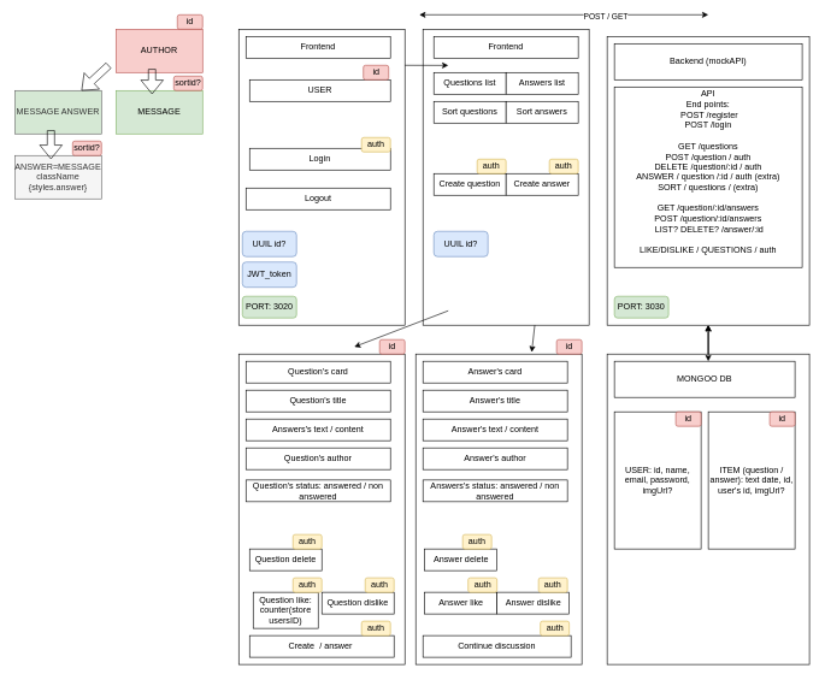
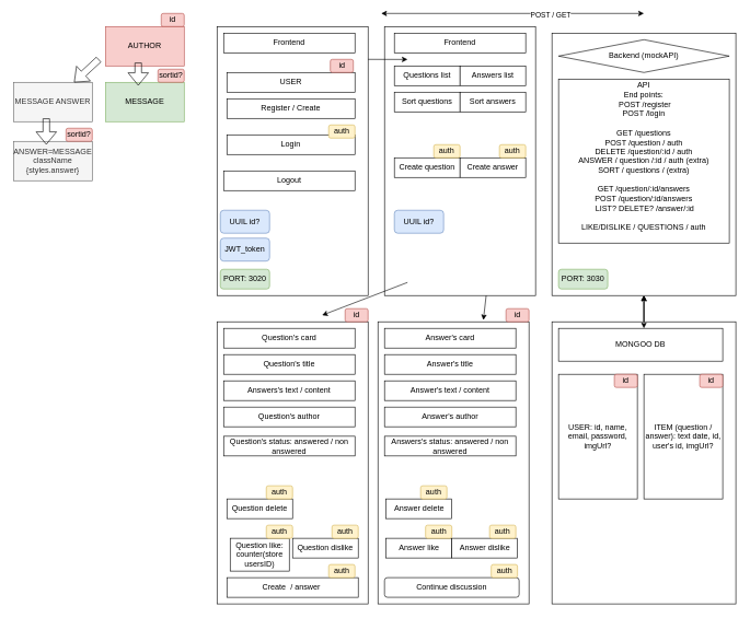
  <mxCell id="0" />
  <mxCell id="1" parent="0" />
  <mxCell id="2" value="" style="edgeStyle=orthogonalEdgeStyle;rounded=0;orthogonalLoop=1;jettySize=auto;html=1;" edge="1" parent="1" source="4" target="5"><mxGeometry relative="1" as="geometry" /></mxCell>
  <mxCell id="3" style="edgeStyle=orthogonalEdgeStyle;rounded=0;orthogonalLoop=1;jettySize=auto;html=1;" edge="1" parent="1" source="4" target="5"><mxGeometry relative="1" as="geometry" /></mxCell>
  <mxCell id="4" value="" style="rounded=0;whiteSpace=wrap;html=1;" vertex="1" parent="1"><mxGeometry x="840" y="490" width="280" height="430" as="geometry" /></mxCell>
  <mxCell id="5" value="" style="rounded=0;whiteSpace=wrap;html=1;" vertex="1" parent="1"><mxGeometry x="840" y="50" width="280" height="400" as="geometry" /></mxCell>
  <mxCell id="6" value="" style="rounded=0;whiteSpace=wrap;html=1;" vertex="1" parent="1"><mxGeometry x="330" y="40" width="230" height="410" as="geometry" /></mxCell>
  <mxCell id="7" value="Frontend" style="rounded=0;whiteSpace=wrap;html=1;" vertex="1" parent="1"><mxGeometry x="340" y="50" width="200" height="30" as="geometry" /></mxCell>
+ <mxCell id="8" value="Register / Create" style="rounded=0;whiteSpace=wrap;html=1;" vertex="1" parent="1"><mxGeometry x="345" y="150" width="195" height="30" as="geometry" /></mxCell>
  <mxCell id="9" value="Login" style="rounded=0;whiteSpace=wrap;html=1;" vertex="1" parent="1"><mxGeometry x="345" y="205" width="195" height="30" as="geometry" /></mxCell>
  <mxCell id="10" value="Logout" style="rounded=0;whiteSpace=wrap;html=1;" vertex="1" parent="1"><mxGeometry x="340" y="260" width="200" height="30" as="geometry" /></mxCell>
  <mxCell id="11" value="" style="rounded=0;whiteSpace=wrap;html=1;" vertex="1" parent="1"><mxGeometry x="575" y="490" width="230" height="430" as="geometry" /></mxCell>
  <mxCell id="12" value="Answer's card" style="rounded=0;whiteSpace=wrap;html=1;" vertex="1" parent="1"><mxGeometry x="585" y="500" width="200" height="30" as="geometry" /></mxCell>
  <mxCell id="13" value="Answer's title" style="rounded=0;whiteSpace=wrap;html=1;" vertex="1" parent="1"><mxGeometry x="585" y="540" width="200" height="30" as="geometry" /></mxCell>
  <mxCell id="14" value="Answer's text / content" style="rounded=0;whiteSpace=wrap;html=1;" vertex="1" parent="1"><mxGeometry x="585" y="580" width="200" height="30" as="geometry" /></mxCell>
  <mxCell id="15" value="Answer's author" style="rounded=0;whiteSpace=wrap;html=1;" vertex="1" parent="1"><mxGeometry x="585" y="620" width="200" height="30" as="geometry" /></mxCell>
  <mxCell id="16" value="Answers's status: answered / non answered" style="rounded=0;whiteSpace=wrap;html=1;" vertex="1" parent="1"><mxGeometry x="585" y="664.5" width="200" height="30" as="geometry" /></mxCell>
  <mxCell id="17" value="Answer like" style="rounded=0;whiteSpace=wrap;html=1;" vertex="1" parent="1"><mxGeometry x="587.5" y="820" width="100" height="30" as="geometry" /></mxCell>
  <mxCell id="18" value="Answer dislike" style="rounded=0;whiteSpace=wrap;html=1;" vertex="1" parent="1"><mxGeometry x="687.5" y="820" width="100" height="30" as="geometry" /></mxCell>
- <mxCell id="19" value="Continue discussion" style="rounded=0;whiteSpace=wrap;html=1;" vertex="1" parent="1"><mxGeometry x="585" y="880" width="205" height="30" as="geometry" /></mxCell>
+ <mxCell id="19" value="Continue discussion" style="whiteSpace=wrap;html=1;rounded=1;" vertex="1" parent="1"><mxGeometry x="585" y="880" width="205" height="30" as="geometry" /></mxCell>
  <mxCell id="20" value="Answer delete" style="rounded=0;whiteSpace=wrap;html=1;" vertex="1" parent="1"><mxGeometry x="587.5" y="760" width="100" height="30" as="geometry" /></mxCell>
  <mxCell id="21" value="USER" style="rounded=0;whiteSpace=wrap;html=1;" vertex="1" parent="1"><mxGeometry x="345" y="110" width="195" height="30" as="geometry" /></mxCell>
  <mxCell id="22" value="" style="rounded=0;whiteSpace=wrap;html=1;" vertex="1" parent="1"><mxGeometry x="330" y="490" width="230" height="430" as="geometry" /></mxCell>
  <mxCell id="23" value="Question's card" style="rounded=0;whiteSpace=wrap;html=1;" vertex="1" parent="1"><mxGeometry x="340" y="500" width="200" height="30" as="geometry" /></mxCell>
  <mxCell id="24" value="Question's title" style="rounded=0;whiteSpace=wrap;html=1;" vertex="1" parent="1"><mxGeometry x="340" y="540" width="200" height="30" as="geometry" /></mxCell>
  <mxCell id="25" value="Answers's text / content" style="rounded=0;whiteSpace=wrap;html=1;" vertex="1" parent="1"><mxGeometry x="340" y="580" width="200" height="30" as="geometry" /></mxCell>
  <mxCell id="26" value="Question's author" style="rounded=0;whiteSpace=wrap;html=1;" vertex="1" parent="1"><mxGeometry x="340" y="620" width="200" height="30" as="geometry" /></mxCell>
  <mxCell id="27" value="Question's status: answered / non answered" style="rounded=0;whiteSpace=wrap;html=1;" vertex="1" parent="1"><mxGeometry x="340" y="664.5" width="200" height="30" as="geometry" /></mxCell>
  <mxCell id="28" value="Question delete" style="rounded=0;whiteSpace=wrap;html=1;" vertex="1" parent="1"><mxGeometry x="345" y="760" width="100" height="30" as="geometry" /></mxCell>
  <mxCell id="29" value="Question like: counter(store usersID)" style="rounded=0;whiteSpace=wrap;html=1;" vertex="1" parent="1"><mxGeometry x="350" y="820" width="90" height="50" as="geometry" /></mxCell>
  <mxCell id="30" value="Question dislike" style="rounded=0;whiteSpace=wrap;html=1;" vertex="1" parent="1"><mxGeometry x="445" y="820" width="100" height="30" as="geometry" /></mxCell>
  <mxCell id="31" value="Create&amp;nbsp; / answer&amp;nbsp;" style="rounded=0;whiteSpace=wrap;html=1;" vertex="1" parent="1"><mxGeometry x="345" y="880" width="200" height="30" as="geometry" /></mxCell>
  <mxCell id="32" value="" style="rounded=0;whiteSpace=wrap;html=1;" vertex="1" parent="1"><mxGeometry x="585" y="40" width="230" height="410" as="geometry" /></mxCell>
  <mxCell id="33" value="Frontend" style="rounded=0;whiteSpace=wrap;html=1;" vertex="1" parent="1"><mxGeometry x="600" y="50" width="200" height="30" as="geometry" /></mxCell>
  <mxCell id="34" value="Create question" style="rounded=0;whiteSpace=wrap;html=1;" vertex="1" parent="1"><mxGeometry x="600" y="240" width="100" height="30" as="geometry" /></mxCell>
  <mxCell id="35" value="Create answer" style="rounded=0;whiteSpace=wrap;html=1;" vertex="1" parent="1"><mxGeometry x="700" y="240" width="100" height="30" as="geometry" /></mxCell>
  <mxCell id="36" value="Questions list" style="rounded=0;whiteSpace=wrap;html=1;" vertex="1" parent="1"><mxGeometry x="600" y="100" width="100" height="30" as="geometry" /></mxCell>
  <mxCell id="37" value="Answers list" style="rounded=0;whiteSpace=wrap;html=1;" vertex="1" parent="1"><mxGeometry x="700" y="100" width="100" height="30" as="geometry" /></mxCell>
  <mxCell id="38" value="Sort questions&lt;span style=&quot;color: rgba(0, 0, 0, 0); font-family: monospace; font-size: 0px; text-align: start; text-wrap: nowrap;&quot;&gt;%3CmxGraphModel%3E%3Croot%3E%3CmxCell%20id%3D%220%22%2F%3E%3CmxCell%20id%3D%221%22%20parent%3D%220%22%2F%3E%3CmxCell%20id%3D%222%22%20value%3D%22Answers%20list%22%20style%3D%22rounded%3D0%3BwhiteSpace%3Dwrap%3Bhtml%3D1%3B%22%20vertex%3D%221%22%20parent%3D%221%22%3E%3CmxGeometry%20x%3D%22120%22%20y%3D%22210%22%20width%3D%22100%22%20height%3D%2230%22%20as%3D%22geometry%22%2F%3E%3C%2FmxCell%3E%3C%2Froot%3E%3C%2FmxGraphModel%3E&lt;/span&gt;" style="rounded=0;whiteSpace=wrap;html=1;" vertex="1" parent="1"><mxGeometry x="600" y="140" width="100" height="30" as="geometry" /></mxCell>
  <mxCell id="39" value="Sort answers" style="rounded=0;whiteSpace=wrap;html=1;" vertex="1" parent="1"><mxGeometry x="700" y="140" width="100" height="30" as="geometry" /></mxCell>
  <mxCell id="40" value="id" style="rounded=1;whiteSpace=wrap;html=1;fillColor=#f8cecc;strokeColor=#b85450;" vertex="1" parent="1"><mxGeometry x="525" y="470" width="35" height="20" as="geometry" /></mxCell>
  <mxCell id="41" value="id" style="rounded=1;whiteSpace=wrap;html=1;fillColor=#f8cecc;strokeColor=#b85450;" vertex="1" parent="1"><mxGeometry x="770" y="470" width="35" height="20" as="geometry" /></mxCell>
  <mxCell id="42" value="id" style="rounded=1;whiteSpace=wrap;html=1;fillColor=#f8cecc;strokeColor=#b85450;" vertex="1" parent="1"><mxGeometry x="502.5" y="90" width="35" height="20" as="geometry" /></mxCell>
  <mxCell id="43" value="auth" style="rounded=1;whiteSpace=wrap;html=1;fillColor=#fff2cc;strokeColor=#d6b656;" vertex="1" parent="1"><mxGeometry x="500" y="190" width="40" height="20" as="geometry" /></mxCell>
  <mxCell id="44" value="auth" style="rounded=1;whiteSpace=wrap;html=1;fillColor=#fff2cc;strokeColor=#d6b656;" vertex="1" parent="1"><mxGeometry x="660" y="220" width="40" height="20" as="geometry" /></mxCell>
  <mxCell id="45" value="auth" style="rounded=1;whiteSpace=wrap;html=1;fillColor=#fff2cc;strokeColor=#d6b656;" vertex="1" parent="1"><mxGeometry x="760" y="220" width="40" height="20" as="geometry" /></mxCell>
  <mxCell id="46" value="auth" style="rounded=1;whiteSpace=wrap;html=1;fillColor=#fff2cc;strokeColor=#d6b656;" vertex="1" parent="1"><mxGeometry x="405" y="740" width="40" height="20" as="geometry" /></mxCell>
  <mxCell id="47" value="auth" style="rounded=1;whiteSpace=wrap;html=1;fillColor=#fff2cc;strokeColor=#d6b656;" vertex="1" parent="1"><mxGeometry x="500" y="860" width="40" height="20" as="geometry" /></mxCell>
  <mxCell id="48" value="auth" style="rounded=1;whiteSpace=wrap;html=1;fillColor=#fff2cc;strokeColor=#d6b656;" vertex="1" parent="1"><mxGeometry x="405" y="800" width="40" height="20" as="geometry" /></mxCell>
  <mxCell id="49" value="auth" style="rounded=1;whiteSpace=wrap;html=1;fillColor=#fff2cc;strokeColor=#d6b656;" vertex="1" parent="1"><mxGeometry x="505" y="800" width="40" height="20" as="geometry" /></mxCell>
  <mxCell id="50" value="" style="endArrow=classic;html=1;rounded=0;entryX=0.698;entryY=-0.006;entryDx=0;entryDy=0;entryPerimeter=0;exitX=0.673;exitY=1;exitDx=0;exitDy=0;exitPerimeter=0;" edge="1" parent="1" source="32" target="11"><mxGeometry width="50" height="50" relative="1" as="geometry"><mxPoint x="750" y="460" as="sourcePoint" /><mxPoint x="730" y="480" as="targetPoint" /></mxGeometry></mxCell>
  <mxCell id="51" value="" style="endArrow=classic;html=1;rounded=0;exitX=0.674;exitY=0.951;exitDx=0;exitDy=0;exitPerimeter=0;" edge="1" parent="1"><mxGeometry width="50" height="50" relative="1" as="geometry"><mxPoint x="620" y="430" as="sourcePoint" /><mxPoint x="490" y="480" as="targetPoint" /></mxGeometry></mxCell>
  <mxCell id="52" value="" style="endArrow=classic;html=1;rounded=0;entryX=0.109;entryY=0.415;entryDx=0;entryDy=0;entryPerimeter=0;" edge="1" parent="1"><mxGeometry width="50" height="50" relative="1" as="geometry"><mxPoint x="560" y="90" as="sourcePoint" /><mxPoint x="620.07" y="90.15" as="targetPoint" /></mxGeometry></mxCell>
  <mxCell id="53" value="" style="endArrow=classic;startArrow=classic;html=1;rounded=0;" edge="1" parent="1"><mxGeometry width="50" height="50" relative="1" as="geometry"><mxPoint x="580" y="20" as="sourcePoint" /><mxPoint x="980" y="20" as="targetPoint" /></mxGeometry></mxCell>
  <mxCell id="54" value="POST / GET" style="edgeLabel;html=1;align=center;verticalAlign=middle;resizable=0;points=[];" vertex="1" connectable="0" parent="53"><mxGeometry x="0.286" y="-1" relative="1" as="geometry"><mxPoint as="offset" /></mxGeometry></mxCell>
  <mxCell id="55" value="" style="endArrow=classic;startArrow=classic;html=1;rounded=0;" edge="1" parent="1" target="5"><mxGeometry width="50" height="50" relative="1" as="geometry"><mxPoint x="980" y="500" as="sourcePoint" /><mxPoint x="1030" y="450" as="targetPoint" /></mxGeometry></mxCell>
  <mxCell id="56" value="auth" style="rounded=1;whiteSpace=wrap;html=1;fillColor=#fff2cc;strokeColor=#d6b656;" vertex="1" parent="1"><mxGeometry x="640" y="740" width="40" height="20" as="geometry" /></mxCell>
  <mxCell id="57" value="auth" style="rounded=1;whiteSpace=wrap;html=1;fillColor=#fff2cc;strokeColor=#d6b656;" vertex="1" parent="1"><mxGeometry x="647.5" y="800" width="40" height="20" as="geometry" /></mxCell>
  <mxCell id="58" value="auth" style="rounded=1;whiteSpace=wrap;html=1;fillColor=#fff2cc;strokeColor=#d6b656;" vertex="1" parent="1"><mxGeometry x="745" y="800" width="40" height="20" as="geometry" /></mxCell>
  <mxCell id="59" value="auth" style="rounded=1;whiteSpace=wrap;html=1;fillColor=#fff2cc;strokeColor=#d6b656;" vertex="1" parent="1"><mxGeometry x="747.5" y="860" width="40" height="20" as="geometry" /></mxCell>
  <mxCell id="60" value="USER: id, name, email, password, imgUrl?" style="rounded=0;whiteSpace=wrap;html=1;" vertex="1" parent="1"><mxGeometry x="850" y="570" width="120" height="190" as="geometry" /></mxCell>
  <mxCell id="61" value="MONGOO DB" style="rounded=0;whiteSpace=wrap;html=1;" vertex="1" parent="1"><mxGeometry x="850" y="500" width="250" height="50" as="geometry" /></mxCell>
  <mxCell id="62" value="ITEM (question / answer): text date, id, user's id, imgUrl?" style="rounded=0;whiteSpace=wrap;html=1;" vertex="1" parent="1"><mxGeometry x="980" y="570" width="120" height="190" as="geometry" /></mxCell>
  <mxCell id="63" value="id" style="rounded=1;whiteSpace=wrap;html=1;fillColor=#f8cecc;strokeColor=#b85450;" vertex="1" parent="1"><mxGeometry x="935" y="570" width="35" height="20" as="geometry" /></mxCell>
  <mxCell id="64" value="id" style="rounded=1;whiteSpace=wrap;html=1;fillColor=#f8cecc;strokeColor=#b85450;" vertex="1" parent="1"><mxGeometry x="1065" y="570" width="35" height="20" as="geometry" /></mxCell>
- <mxCell id="65" value="Backend (mockAPI)" style="rounded=0;whiteSpace=wrap;html=1;" vertex="1" parent="1"><mxGeometry x="850" y="60" width="260" height="50" as="geometry" /></mxCell>
+ <mxCell id="65" value="Backend (mockAPI)" style="rhombus;whiteSpace=wrap;html=1;" vertex="1" parent="1"><mxGeometry x="850" y="60" width="260" height="50" as="geometry" /></mxCell>
  <mxCell id="66" value="PORT: 3020" style="rounded=1;whiteSpace=wrap;html=1;fillColor=#d5e8d4;strokeColor=#82b366;" vertex="1" parent="1"><mxGeometry x="335" y="410" width="75" height="30" as="geometry" /></mxCell>
  <mxCell id="67" value="API&lt;div&gt;End points:&lt;/div&gt;&lt;div&gt;&amp;nbsp;&lt;span style=&quot;background-color: initial;&quot;&gt;POST /register&lt;/span&gt;&lt;/div&gt;&lt;div&gt;POST /login&lt;/div&gt;&lt;div&gt;&lt;br&gt;&lt;/div&gt;&lt;div&gt;GET /questions&lt;/div&gt;&lt;div&gt;POST /question / auth&lt;/div&gt;&lt;div&gt;DELETE /question/:id / auth&lt;/div&gt;&lt;div&gt;ANSWER / question /:id / auth (extra)&lt;/div&gt;&lt;div&gt;SORT / questions / (extra)&lt;/div&gt;&lt;div&gt;&lt;br&gt;&lt;/div&gt;&lt;div&gt;GET /question/:id/answers&lt;/div&gt;&lt;div&gt;POST /question/:id/answers&lt;/div&gt;&lt;div&gt;&amp;nbsp;LIST? DELETE? /answer/:id&lt;/div&gt;&lt;div&gt;&lt;br&gt;&lt;/div&gt;&lt;div&gt;LIKE/DISLIKE / QUESTIONS / auth&lt;/div&gt;&lt;div&gt;&amp;nbsp;&lt;/div&gt;" style="rounded=0;whiteSpace=wrap;html=1;" vertex="1" parent="1"><mxGeometry x="850" y="120" width="260" height="250" as="geometry" /></mxCell>
  <mxCell id="68" value="PORT: 3030" style="rounded=1;whiteSpace=wrap;html=1;fillColor=#d5e8d4;strokeColor=#82b366;" vertex="1" parent="1"><mxGeometry x="850" y="410" width="75" height="30" as="geometry" /></mxCell>
  <mxCell id="69" value="JWT_token" style="rounded=1;whiteSpace=wrap;html=1;fillColor=#dae8fc;strokeColor=#6c8ebf;" vertex="1" parent="1"><mxGeometry x="335" y="362.5" width="75" height="35" as="geometry" /></mxCell>
  <mxCell id="70" value="UUIL id?" style="rounded=1;whiteSpace=wrap;html=1;fillColor=#dae8fc;strokeColor=#6c8ebf;" vertex="1" parent="1"><mxGeometry x="335" y="320" width="75" height="35" as="geometry" /></mxCell>
  <mxCell id="71" value="UUIL id?" style="rounded=1;whiteSpace=wrap;html=1;fillColor=#dae8fc;strokeColor=#6c8ebf;" vertex="1" parent="1"><mxGeometry x="600" y="320" width="75" height="35" as="geometry" /></mxCell>
  <mxCell id="72" value="AUTHOR" style="rounded=0;whiteSpace=wrap;html=1;fillColor=#f8cecc;strokeColor=#b85450;" vertex="1" parent="1"><mxGeometry x="160" y="40" width="120" height="60" as="geometry" /></mxCell>
  <mxCell id="73" value="MESSAGE" style="rounded=0;whiteSpace=wrap;html=1;fillColor=#d5e8d4;strokeColor=#82b366;" vertex="1" parent="1"><mxGeometry x="160" y="125" width="120" height="60" as="geometry" /></mxCell>
  <mxCell id="74" value="" style="shape=flexArrow;endArrow=classic;html=1;rounded=0;" edge="1" parent="1"><mxGeometry width="50" height="50" relative="1" as="geometry"><mxPoint x="210" y="95" as="sourcePoint" /><mxPoint x="210" y="130" as="targetPoint" /></mxGeometry></mxCell>
  <mxCell id="75" value="id" style="rounded=1;whiteSpace=wrap;html=1;fillColor=#f8cecc;strokeColor=#b85450;" vertex="1" parent="1"><mxGeometry x="245" y="20" width="35" height="20" as="geometry" /></mxCell>
  <mxCell id="76" value="sortid?" style="rounded=1;whiteSpace=wrap;html=1;fillColor=#f8cecc;strokeColor=#b85450;" vertex="1" parent="1"><mxGeometry x="240" y="105" width="40" height="20" as="geometry" /></mxCell>
- <mxCell id="77" value="MESSAGE ANSWER" style="rounded=0;whiteSpace=wrap;html=1;fillColor=#d5e8d4;fontColor=#333333;strokeColor=#666666;" vertex="1" parent="1"><mxGeometry x="20" y="125" width="120" height="60" as="geometry" /></mxCell>
+ <mxCell id="77" value="MESSAGE ANSWER" style="rounded=0;whiteSpace=wrap;html=1;fillColor=#f5f5f5;fontColor=#333333;strokeColor=#666666;" vertex="1" parent="1"><mxGeometry x="20" y="125" width="120" height="60" as="geometry" /></mxCell>
  <mxCell id="78" value="ANSWER=MESSAGE className {styles.answer}" style="rounded=0;whiteSpace=wrap;html=1;fillColor=#f5f5f5;fontColor=#333333;strokeColor=#666666;" vertex="1" parent="1"><mxGeometry x="20" y="215" width="120" height="60" as="geometry" /></mxCell>
  <mxCell id="79" value="" style="shape=flexArrow;endArrow=classic;html=1;rounded=0;" edge="1" parent="1"><mxGeometry width="50" height="50" relative="1" as="geometry"><mxPoint x="70" y="180" as="sourcePoint" /><mxPoint x="70" y="220" as="targetPoint" /></mxGeometry></mxCell>
  <mxCell id="80" value="" style="shape=flexArrow;endArrow=classic;html=1;rounded=0;" edge="1" parent="1" target="77"><mxGeometry width="50" height="50" relative="1" as="geometry"><mxPoint x="150" y="90" as="sourcePoint" /><mxPoint x="200" y="40" as="targetPoint" /></mxGeometry></mxCell>
  <mxCell id="81" value="sortid?" style="rounded=1;whiteSpace=wrap;html=1;fillColor=#f8cecc;strokeColor=#b85450;" vertex="1" parent="1"><mxGeometry x="100" y="195" width="40" height="20" as="geometry" /></mxCell>
